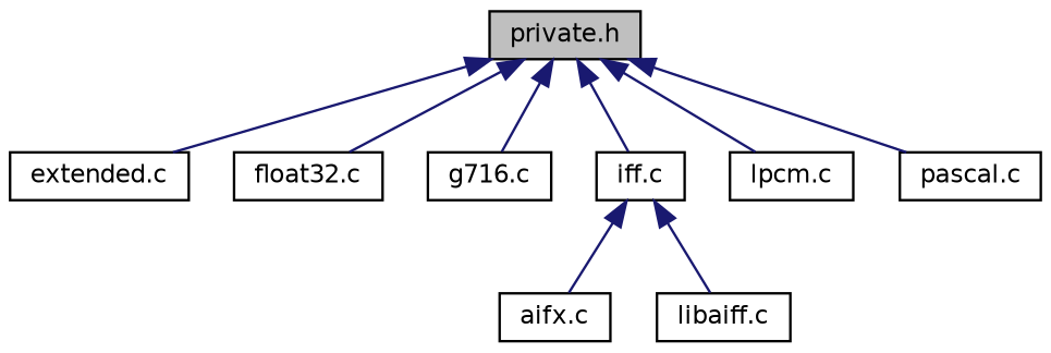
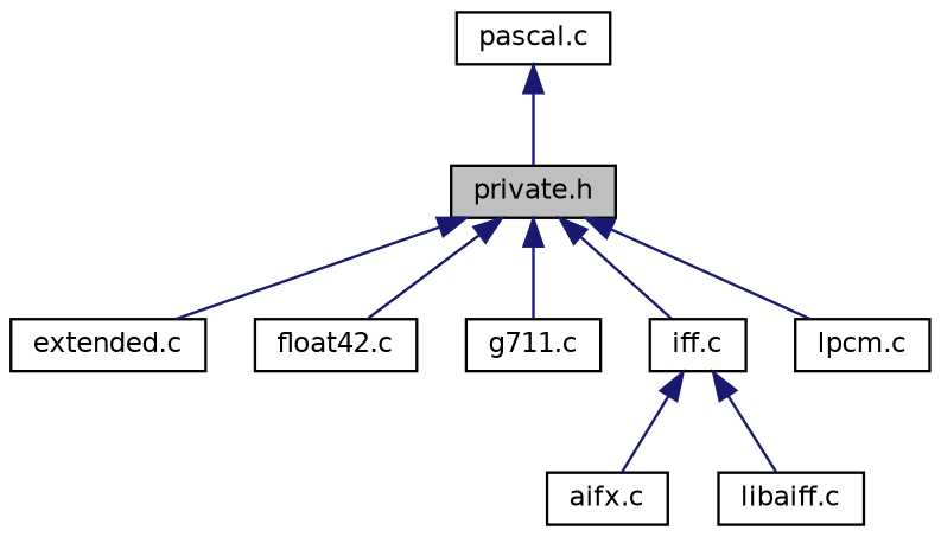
  digraph {
    node [color=black fillcolor=white fontname=Helvetica fontsize=10 shape=record style=filled]
    edge [color=midnightblue dir=back fontname=Helvetica fontsize=10 labelfontname=Helvetica labelfontsize=10 style=solid]
    n1 [fillcolor=grey75 fontcolor=black height=0.2 label="private.h" width=0.4]
    n2 [height=0.2 label="extended.c" width=0.4]
-   n3 [height=0.2 label="float32.c" width=0.4]
-   n4 [height=0.2 label="g716.c" width=0.4]
+   n3 [height=0.2 label="float42.c" width=0.4]
+   n4 [height=0.2 label="g711.c" width=0.4]
    n5 [height=0.2 label="iff.c" width=0.4]
    n6 [height=0.2 label="lpcm.c" width=0.4]
    n7 [height=0.2 label="pascal.c" width=0.4]
    n8 [height=0.2 label="aifx.c" width=0.4]
    n9 [height=0.2 label="libaiff.c" width=0.4]
    n1 -> n2
    n1 -> n3
    n1 -> n4
    n1 -> n5
    n1 -> n6
-   n1 -> n7
+   n7 -> n1
    n5 -> n8
    n5 -> n9
  }
